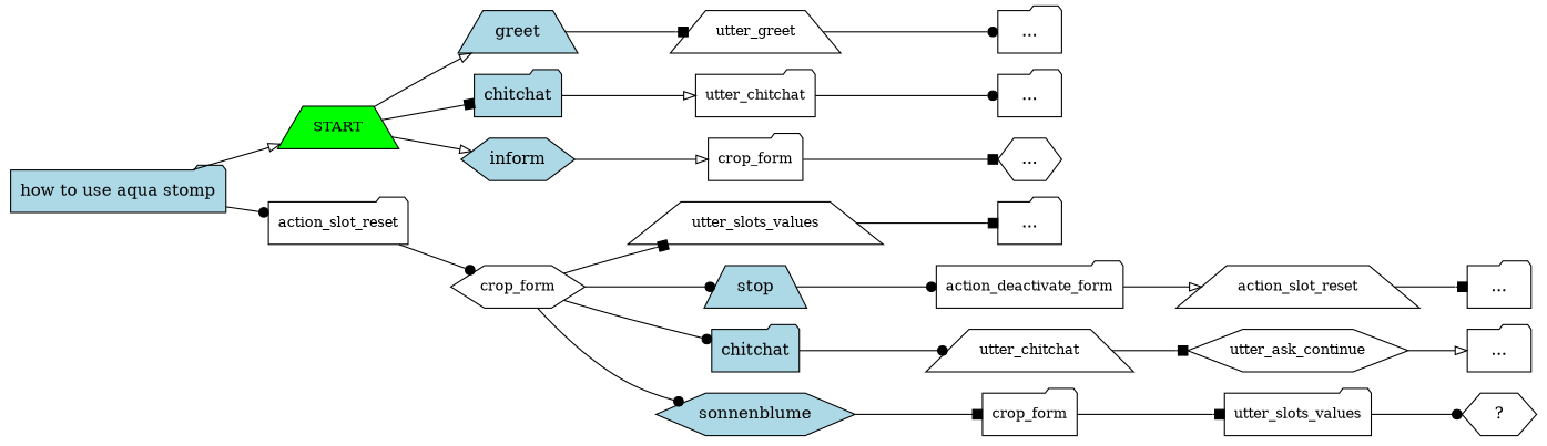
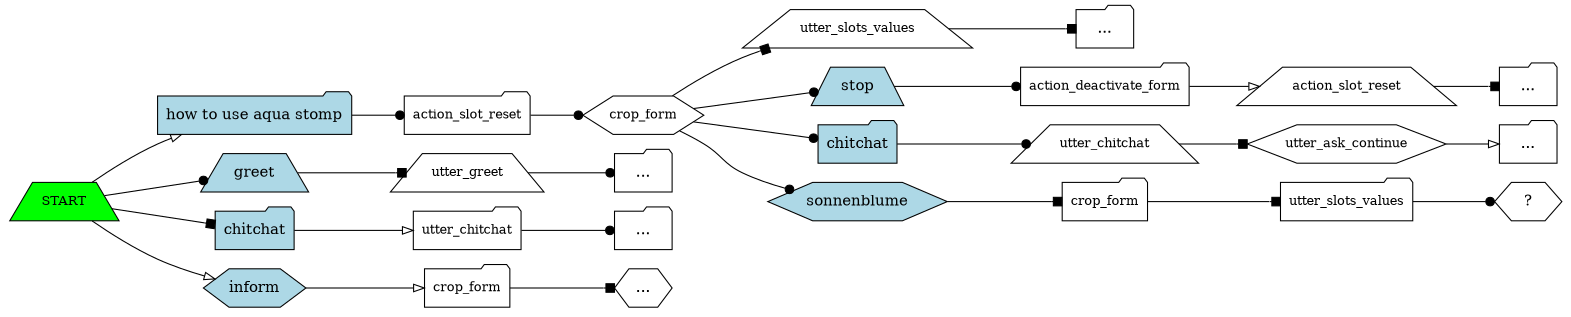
  digraph {
    rankdir=LR
    node [shape=folder]
    edge [arrowhead=dot]
    n1 [fillcolor=green fontsize=12 label=START shape=trapezium style=filled]
    n2 [fillcolor=lightblue label="how to use aqua stomp" style=filled]
    n3 [fillcolor=lightblue label=greet shape=trapezium style=filled]
    n4 [fillcolor=lightblue label=chitchat style=filled]
    n5 [fillcolor=lightblue label=inform shape=hexagon style=filled]
    n6 [fontsize=12 label=action_slot_reset]
    n7 [fontsize=12 label=utter_greet shape=trapezium]
    n8 [fontsize=12 label=utter_chitchat]
    n9 [fontsize=12 label=crop_form]
    n10 [fontsize=12 label=crop_form shape=hexagon]
    n11 [fontsize=12 label=utter_slots_values shape=trapezium]
    n12 [fillcolor=lightblue label=stop shape=trapezium style=filled]
    n13 [fillcolor=lightblue label=chitchat style=filled]
    n14 [fillcolor=lightblue label=sonnenblume shape=hexagon style=filled]
    n15 [label="..."]
    n16 [fontsize=12 label=action_deactivate_form]
    n17 [fontsize=12 label=utter_chitchat shape=trapezium]
    n18 [fontsize=12 label=crop_form]
    n19 [fontsize=12 label=action_slot_reset shape=trapezium]
    n20 [label="..."]
    n21 [label="..."]
    n22 [label="..."]
    n23 [label="..." shape=hexagon]
    n24 [fontsize=12 label=utter_ask_continue shape=hexagon]
    n25 [label="..."]
    n26 [fontsize=12 label=utter_slots_values]
    n27 [label="  ?  " shape=hexagon]
-   n2 -> n1 [arrowhead=onormal]
-   n1 -> n3 [arrowhead=onormal]
+   n1 -> n2 [arrowhead=onormal]
+   n1 -> n3
    n1 -> n4 [arrowhead=box]
    n1 -> n5 [arrowhead=onormal]
    n2 -> n6
    n3 -> n7 [arrowhead=box]
    n4 -> n8 [arrowhead=onormal]
    n5 -> n9 [arrowhead=onormal]
    n6 -> n10
    n7 -> n21
    n8 -> n22
    n9 -> n23 [arrowhead=box]
    n10 -> n11 [arrowhead=box]
    n10 -> n12
    n10 -> n13
    n10 -> n14
    n11 -> n15 [arrowhead=box]
    n12 -> n16
    n13 -> n17
    n14 -> n18 [arrowhead=box]
    n16 -> n19 [arrowhead=onormal]
    n17 -> n24 [arrowhead=box]
    n18 -> n26 [arrowhead=box]
    n19 -> n20 [arrowhead=box]
    n24 -> n25 [arrowhead=onormal]
    n26 -> n27
  }
